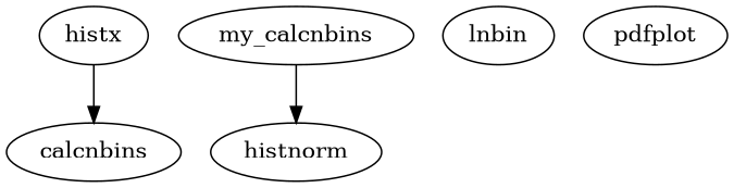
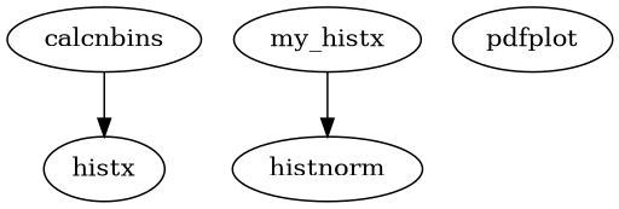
  digraph {
    histx
    calcnbins
-   my_calcnbins
+   my_calcnbins [label=my_histx]
    histnorm
-   lnbin
    pdfplot
-   histx -> calcnbins
+   calcnbins -> histx
    my_calcnbins -> histnorm
  }
